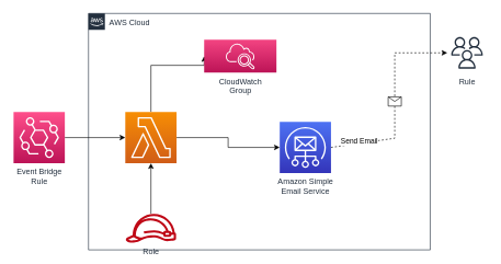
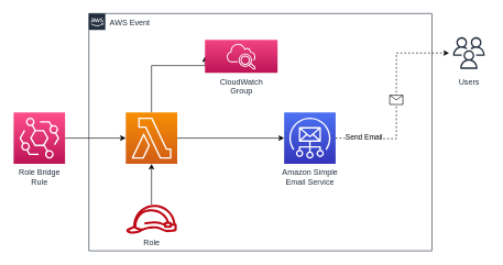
  <mxCell id="0" />
  <mxCell id="1" parent="0" />
- <mxCell id="2" value="AWS Cloud" style="points=[[0,0],[0.25,0],[0.5,0],[0.75,0],[1,0],[1,0.25],[1,0.5],[1,0.75],[1,1],[0.75,1],[0.5,1],[0.25,1],[0,1],[0,0.75],[0,0.5],[0,0.25]];outlineConnect=0;gradientColor=none;html=1;whiteSpace=wrap;fontSize=12;fontStyle=0;container=1;pointerEvents=0;collapsible=0;recursiveResize=0;shape=mxgraph.aws4.group;grIcon=mxgraph.aws4.group_aws_cloud_alt;strokeColor=#232F3E;fillColor=none;verticalAlign=top;align=left;spacingLeft=30;fontColor=#232F3E;dashed=0;" vertex="1" parent="1"><mxGeometry x="134" y="20" width="520" height="360" as="geometry" /></mxCell>
+ <mxCell id="2" value="AWS Event" style="points=[[0,0],[0.25,0],[0.5,0],[0.75,0],[1,0],[1,0.25],[1,0.5],[1,0.75],[1,1],[0.75,1],[0.5,1],[0.25,1],[0,1],[0,0.75],[0,0.5],[0,0.25]];outlineConnect=0;gradientColor=none;html=1;whiteSpace=wrap;fontSize=12;fontStyle=0;container=1;pointerEvents=0;collapsible=0;recursiveResize=0;shape=mxgraph.aws4.group;grIcon=mxgraph.aws4.group_aws_cloud_alt;strokeColor=#232F3E;fillColor=none;verticalAlign=top;align=left;spacingLeft=30;fontColor=#232F3E;dashed=0;" vertex="1" parent="1"><mxGeometry x="134" y="20" width="520" height="360" as="geometry" /></mxCell>
  <mxCell id="3" style="edgeStyle=orthogonalEdgeStyle;rounded=0;orthogonalLoop=1;jettySize=auto;html=1;entryX=0;entryY=0.5;entryDx=0;entryDy=0;entryPerimeter=0;" edge="1" parent="2" source="5" target="6"><mxGeometry relative="1" as="geometry"><Array as="points"><mxPoint x="95" y="79" /></Array></mxGeometry></mxCell>
  <mxCell id="4" style="edgeStyle=orthogonalEdgeStyle;rounded=0;orthogonalLoop=1;jettySize=auto;html=1;entryX=0;entryY=0.5;entryDx=0;entryDy=0;entryPerimeter=0;" edge="1" parent="2" source="5" target="9"><mxGeometry relative="1" as="geometry" /></mxCell>
  <mxCell id="5" value="" style="sketch=0;points=[[0,0,0],[0.25,0,0],[0.5,0,0],[0.75,0,0],[1,0,0],[0,1,0],[0.25,1,0],[0.5,1,0],[0.75,1,0],[1,1,0],[0,0.25,0],[0,0.5,0],[0,0.75,0],[1,0.25,0],[1,0.5,0],[1,0.75,0]];outlineConnect=0;fontColor=#232F3E;gradientColor=#F78E04;gradientDirection=north;fillColor=#D05C17;strokeColor=#ffffff;dashed=0;verticalLabelPosition=bottom;verticalAlign=top;align=center;html=1;fontSize=12;fontStyle=0;aspect=fixed;shape=mxgraph.aws4.resourceIcon;resIcon=mxgraph.aws4.lambda;" vertex="1" parent="2"><mxGeometry x="56" y="150" width="78" height="78" as="geometry" /></mxCell>
  <mxCell id="6" value="&lt;div&gt;CloudWatch&lt;/div&gt;&lt;div&gt;Group&lt;br&gt;&lt;/div&gt;" style="sketch=0;points=[[0,0,0],[0.25,0,0],[0.5,0,0],[0.75,0,0],[1,0,0],[0,1,0],[0.25,1,0],[0.5,1,0],[0.75,1,0],[1,1,0],[0,0.25,0],[0,0.5,0],[0,0.75,0],[1,0.25,0],[1,0.5,0],[1,0.75,0]];points=[[0,0,0],[0.25,0,0],[0.5,0,0],[0.75,0,0],[1,0,0],[0,1,0],[0.25,1,0],[0.5,1,0],[0.75,1,0],[1,1,0],[0,0.25,0],[0,0.5,0],[0,0.75,0],[1,0.25,0],[1,0.5,0],[1,0.75,0]];outlineConnect=0;fontColor=#232F3E;gradientColor=#F34482;gradientDirection=north;fillColor=#BC1356;strokeColor=#ffffff;dashed=0;verticalLabelPosition=bottom;verticalAlign=top;align=center;html=1;fontSize=12;fontStyle=0;aspect=fixed;shape=mxgraph.aws4.resourceIcon;resIcon=mxgraph.aws4.cloudwatch_2;" vertex="1" parent="2"><mxGeometry x="176" y="40" width="110" height="50" as="geometry" /></mxCell>
  <mxCell id="7" style="edgeStyle=orthogonalEdgeStyle;rounded=0;orthogonalLoop=1;jettySize=auto;html=1;entryX=0.5;entryY=1;entryDx=0;entryDy=0;entryPerimeter=0;" edge="1" parent="2" source="8" target="5"><mxGeometry relative="1" as="geometry" /></mxCell>
- <mxCell id="8" value="Role" style="sketch=0;outlineConnect=0;fontColor=#232F3E;gradientColor=none;fillColor=#BF0816;strokeColor=none;dashed=0;verticalLabelPosition=bottom;verticalAlign=top;align=center;html=1;fontSize=12;fontStyle=0;aspect=fixed;pointerEvents=1;shape=mxgraph.aws4.role;" vertex="1" parent="2"><mxGeometry x="56" y="305" width="78" height="44" as="geometry" /></mxCell>
- <mxCell id="9" value="&lt;div&gt;Amazon Simple&lt;/div&gt;&lt;div&gt;Email Service&lt;br&gt;&lt;/div&gt;" style="sketch=0;points=[[0,0,0],[0.25,0,0],[0.5,0,0],[0.75,0,0],[1,0,0],[0,1,0],[0.25,1,0],[0.5,1,0],[0.75,1,0],[1,1,0],[0,0.25,0],[0,0.5,0],[0,0.75,0],[1,0.25,0],[1,0.5,0],[1,0.75,0]];outlineConnect=0;fontColor=#232F3E;gradientColor=#4D72F3;gradientDirection=north;fillColor=#3334B9;strokeColor=#ffffff;dashed=0;verticalLabelPosition=bottom;verticalAlign=top;align=center;html=1;fontSize=12;fontStyle=0;aspect=fixed;shape=mxgraph.aws4.resourceIcon;resIcon=mxgraph.aws4.simple_email_service;" vertex="1" parent="2"><mxGeometry x="291" y="165" width="78" height="78" as="geometry" /></mxCell>
+ <mxCell id="8" value="Role" style="sketch=0;outlineConnect=0;fontColor=#232F3E;gradientColor=none;fillColor=#BF0816;strokeColor=none;dashed=0;verticalLabelPosition=bottom;verticalAlign=top;align=center;html=1;fontSize=12;fontStyle=0;aspect=fixed;pointerEvents=1;shape=mxgraph.aws4.role;" vertex="1" parent="2"><mxGeometry x="56" y="290" width="78" height="44" as="geometry" /></mxCell>
+ <mxCell id="9" value="&lt;div&gt;Amazon Simple&lt;/div&gt;&lt;div&gt;Email Service&lt;br&gt;&lt;/div&gt;" style="sketch=0;points=[[0,0,0],[0.25,0,0],[0.5,0,0],[0.75,0,0],[1,0,0],[0,1,0],[0.25,1,0],[0.5,1,0],[0.75,1,0],[1,1,0],[0,0.25,0],[0,0.5,0],[0,0.75,0],[1,0.25,0],[1,0.5,0],[1,0.75,0]];outlineConnect=0;fontColor=#232F3E;gradientColor=#4D72F3;gradientDirection=north;fillColor=#3334B9;strokeColor=#ffffff;dashed=0;verticalLabelPosition=bottom;verticalAlign=top;align=center;html=1;fontSize=12;fontStyle=0;aspect=fixed;shape=mxgraph.aws4.resourceIcon;resIcon=mxgraph.aws4.simple_email_service;" vertex="1" parent="2"><mxGeometry x="296" y="150" width="78" height="78" as="geometry" /></mxCell>
  <mxCell id="10" style="edgeStyle=orthogonalEdgeStyle;rounded=0;orthogonalLoop=1;jettySize=auto;html=1;entryX=0;entryY=0.5;entryDx=0;entryDy=0;entryPerimeter=0;" edge="1" parent="1" source="11" target="5"><mxGeometry relative="1" as="geometry" /></mxCell>
- <mxCell id="11" value="&lt;div&gt;Event Bridge&lt;/div&gt;&lt;div&gt;Rule&lt;br&gt;&lt;/div&gt;" style="sketch=0;points=[[0,0,0],[0.25,0,0],[0.5,0,0],[0.75,0,0],[1,0,0],[0,1,0],[0.25,1,0],[0.5,1,0],[0.75,1,0],[1,1,0],[0,0.25,0],[0,0.5,0],[0,0.75,0],[1,0.25,0],[1,0.5,0],[1,0.75,0]];outlineConnect=0;fontColor=#232F3E;gradientColor=#FF4F8B;gradientDirection=north;fillColor=#BC1356;strokeColor=#ffffff;dashed=0;verticalLabelPosition=bottom;verticalAlign=top;align=center;html=1;fontSize=12;fontStyle=0;aspect=fixed;shape=mxgraph.aws4.resourceIcon;resIcon=mxgraph.aws4.eventbridge;" vertex="1" parent="1"><mxGeometry x="20" y="170" width="78" height="78" as="geometry" /></mxCell>
- <mxCell id="12" value="Rule" style="sketch=0;outlineConnect=0;fontColor=#232F3E;gradientColor=none;strokeColor=#232F3E;fillColor=#ffffff;dashed=0;verticalLabelPosition=bottom;verticalAlign=top;align=center;html=1;fontSize=12;fontStyle=0;aspect=fixed;shape=mxgraph.aws4.resourceIcon;resIcon=mxgraph.aws4.users;" vertex="1" parent="1"><mxGeometry x="680" y="50" width="60" height="60" as="geometry" /></mxCell>
+ <mxCell id="11" value="&lt;div&gt;Role Bridge&lt;/div&gt;&lt;div&gt;Rule&lt;br&gt;&lt;/div&gt;" style="sketch=0;points=[[0,0,0],[0.25,0,0],[0.5,0,0],[0.75,0,0],[1,0,0],[0,1,0],[0.25,1,0],[0.5,1,0],[0.75,1,0],[1,1,0],[0,0.25,0],[0,0.5,0],[0,0.75,0],[1,0.25,0],[1,0.5,0],[1,0.75,0]];outlineConnect=0;fontColor=#232F3E;gradientColor=#FF4F8B;gradientDirection=north;fillColor=#BC1356;strokeColor=#ffffff;dashed=0;verticalLabelPosition=bottom;verticalAlign=top;align=center;html=1;fontSize=12;fontStyle=0;aspect=fixed;shape=mxgraph.aws4.resourceIcon;resIcon=mxgraph.aws4.eventbridge;" vertex="1" parent="1"><mxGeometry x="20" y="170" width="78" height="78" as="geometry" /></mxCell>
+ <mxCell id="12" value="Users" style="sketch=0;outlineConnect=0;fontColor=#232F3E;gradientColor=none;strokeColor=#232F3E;fillColor=#ffffff;dashed=0;verticalLabelPosition=bottom;verticalAlign=top;align=center;html=1;fontSize=12;fontStyle=0;aspect=fixed;shape=mxgraph.aws4.resourceIcon;resIcon=mxgraph.aws4.users;" vertex="1" parent="1"><mxGeometry x="680" y="50" width="60" height="60" as="geometry" /></mxCell>
  <mxCell id="13" value="" style="endArrow=classic;html=1;rounded=0;exitX=1;exitY=0.5;exitDx=0;exitDy=0;exitPerimeter=0;dashed=1;" edge="1" parent="1" source="9" target="12"><mxGeometry relative="1" as="geometry"><mxPoint x="540" y="199.5" as="sourcePoint" /><mxPoint x="640" y="199.5" as="targetPoint" /><Array as="points"><mxPoint x="600" y="210" /><mxPoint x="600" y="80" /></Array></mxGeometry></mxCell>
  <mxCell id="14" value="" style="shape=message;html=1;outlineConnect=0;" vertex="1" parent="13"><mxGeometry width="20" height="14" relative="1" as="geometry"><mxPoint x="-10" y="-7" as="offset" /></mxGeometry></mxCell>
  <mxCell id="15" value="Send Email" style="edgeLabel;html=1;align=center;verticalAlign=middle;resizable=0;points=[];" vertex="1" connectable="0" parent="13"><mxGeometry x="-0.636" y="2" relative="1" as="geometry"><mxPoint x="-13" as="offset" /></mxGeometry></mxCell>
